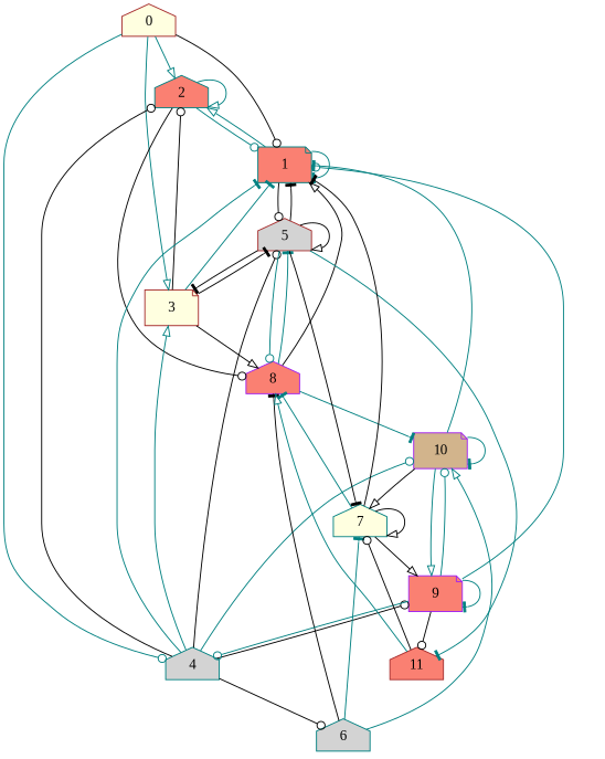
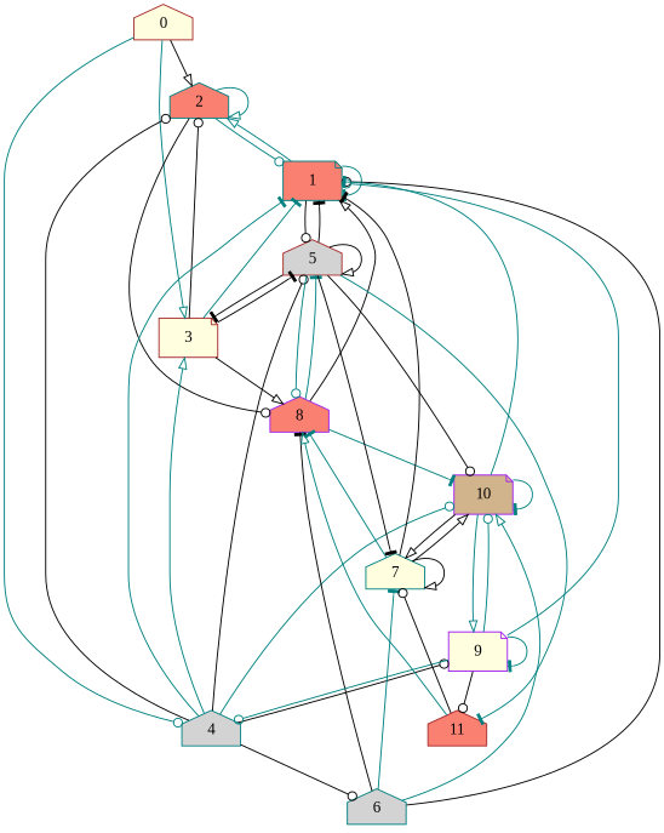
  digraph {
    fontname="Liberation Serif"
    node [color=teal fillcolor=lightyellow fontname="Liberation Serif" shape=house style=filled]
    edge [arrowhead=odot color=teal fontname="Liberation Serif"]
    0 [color=brown]
    2 [fillcolor=salmon]
    3 [color=brown shape=note]
    4 [fillcolor=lightgrey]
    1 [fillcolor=salmon shape=note]
    8 [color=purple fillcolor=salmon]
    5 [color=brown fillcolor=lightgrey]
    6 [fillcolor=lightgrey]
-   9 [color=purple fillcolor=salmon shape=note]
+   9 [color=purple shape=note]
    10 [color=purple fillcolor=tan shape=note]
    7
    11 [color=brown fillcolor=salmon]
-   0 -> 2 [arrowhead=onormal]
+   0 -> 2 [arrowhead=onormal color=black]
    0 -> 3 [arrowhead=onormal]
    0 -> 4
    2 -> 2 [arrowhead=onormal]
    2 -> 1
    2 -> 8 [color=black]
    3 -> 2 [color=black]
    3 -> 1 [arrowhead=tee]
    3 -> 8 [arrowhead=onormal color=black]
    3 -> 5 [arrowhead=tee color=black]
    4 -> 2 [color=black]
    4 -> 3 [arrowhead=onormal]
    4 -> 1 [arrowhead=tee]
    4 -> 5 [color=black]
    4 -> 6 [color=black]
    4 -> 9 [color=black]
    4 -> 10
    1 -> 2 [arrowhead=onormal]
    1 -> 1 [arrowhead=tee]
    1 -> 5 [color=black]
    8 -> 1 [arrowhead=onormal color=black]
    8 -> 5 [arrowhead=tee]
    8 -> 10 [arrowhead=tee]
    5 -> 3 [arrowhead=tee color=black]
    5 -> 1 [arrowhead=tee color=black]
    5 -> 8
    5 -> 5 [arrowhead=onormal color=black]
+   5 -> 10 [color=black]
    5 -> 7 [arrowhead=tee color=black]
    5 -> 11 [arrowhead=tee]
-   0 -> 1 [color=black]
+   6 -> 1 [color=black]
    6 -> 8 [arrowhead=tee color=black]
    6 -> 10 [arrowhead=onormal]
    6 -> 7 [arrowhead=tee]
    9 -> 4
    9 -> 1
    9 -> 9 [arrowhead=tee]
    9 -> 10
    9 -> 11 [color=black]
    10 -> 1 [arrowhead=tee]
    10 -> 9 [arrowhead=onormal]
    10 -> 10 [arrowhead=tee]
    10 -> 7 [arrowhead=onormal color=black]
    7 -> 1 [arrowhead=tee color=black]
    7 -> 8 [arrowhead=tee]
-   7 -> 9 [arrowhead=onormal color=black]
+   7 -> 10 [arrowhead=onormal color=black]
    7 -> 7 [arrowhead=onormal color=black]
    11 -> 8 [arrowhead=onormal]
    11 -> 7 [color=black]
  }
